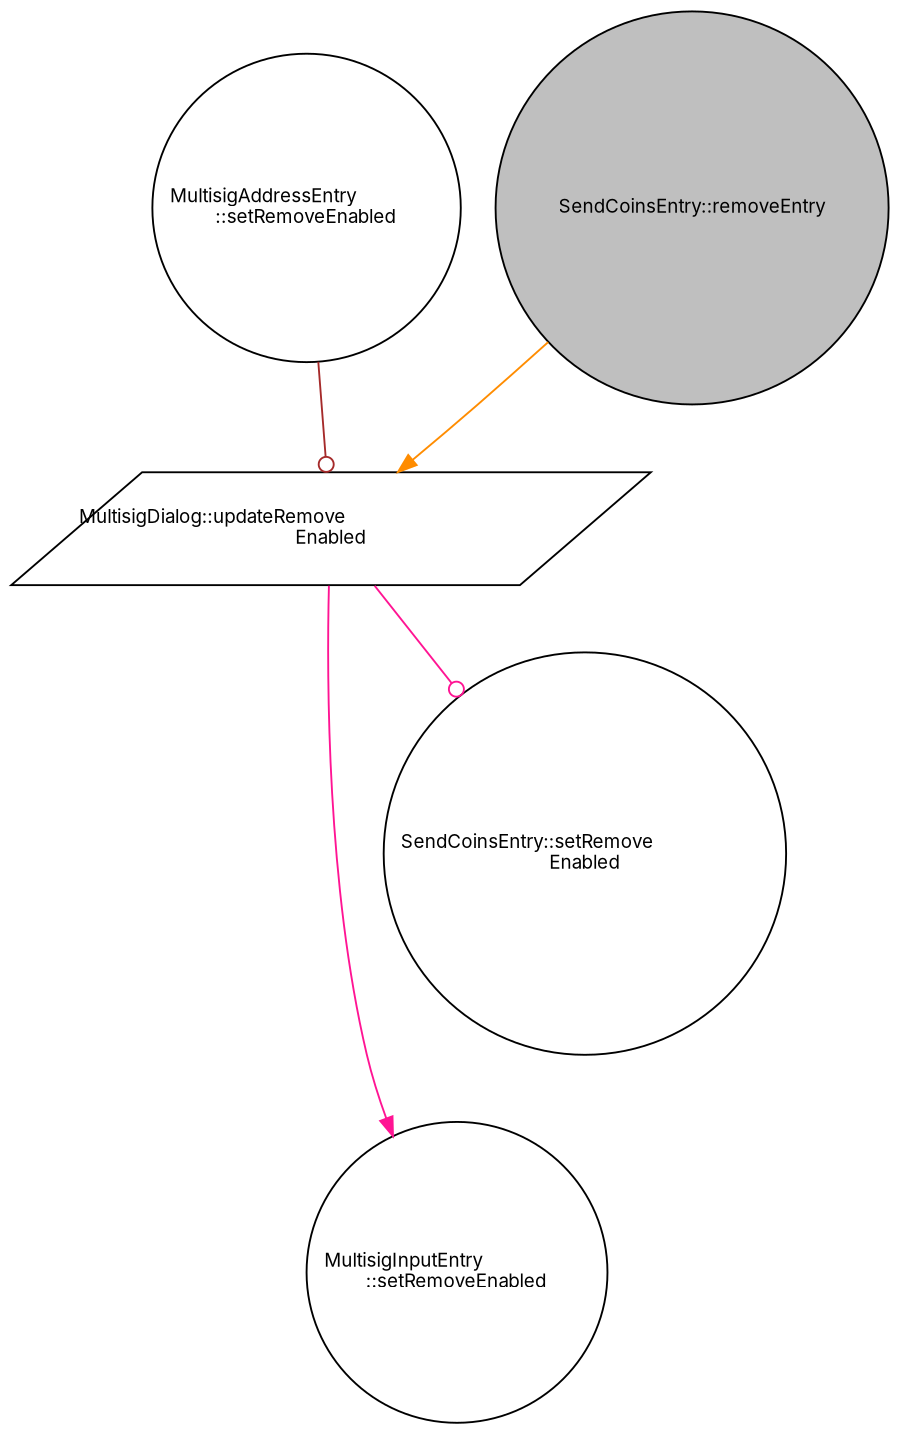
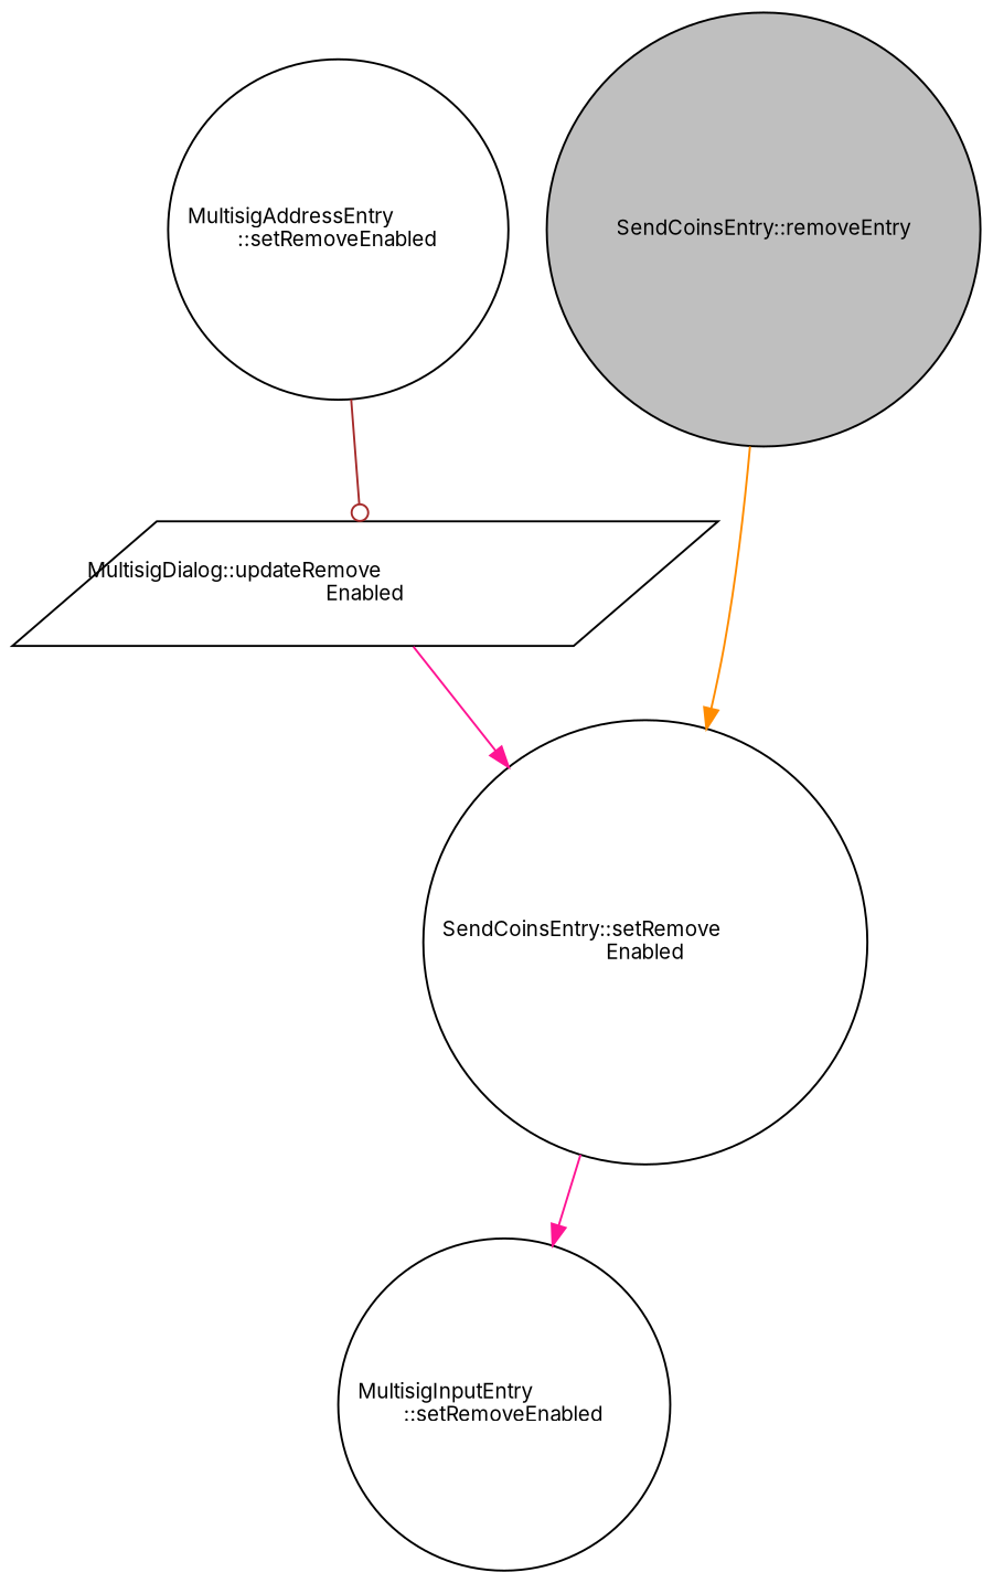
  digraph {
    fontname=Inter
    rankdir=TB
    node [color=black fillcolor=white fontname=Inter fontsize=10 shape=circle style=filled]
    edge [arrowhead=normal color=deeppink fontname=Inter fontsize=10 labelfontname=Helvetica labelfontsize=10 style=solid]
    n1 [fillcolor=grey75 fontcolor=black height=0.2 label="SendCoinsEntry::removeEntry" width=0.4]
    n2 [height=0.2 label="MultisigDialog::updateRemove\lEnabled" shape=parallelogram width=0.4]
    n3 [height=0.2 label="MultisigInputEntry\l::setRemoveEnabled" width=0.4]
    n4 [height=0.2 label="SendCoinsEntry::setRemove\lEnabled" width=0.4]
    n5 [height=0.2 label="MultisigAddressEntry\l::setRemoveEnabled" width=0.4]
-   n1 -> n2 [color=darkorange]
-   n2 -> n3
-   n2 -> n4 [arrowhead=odot]
+   n1 -> n4 [color=darkorange]
+   n4 -> n3
+   n2 -> n4
    n5 -> n2 [arrowhead=odot color=brown]
  }
